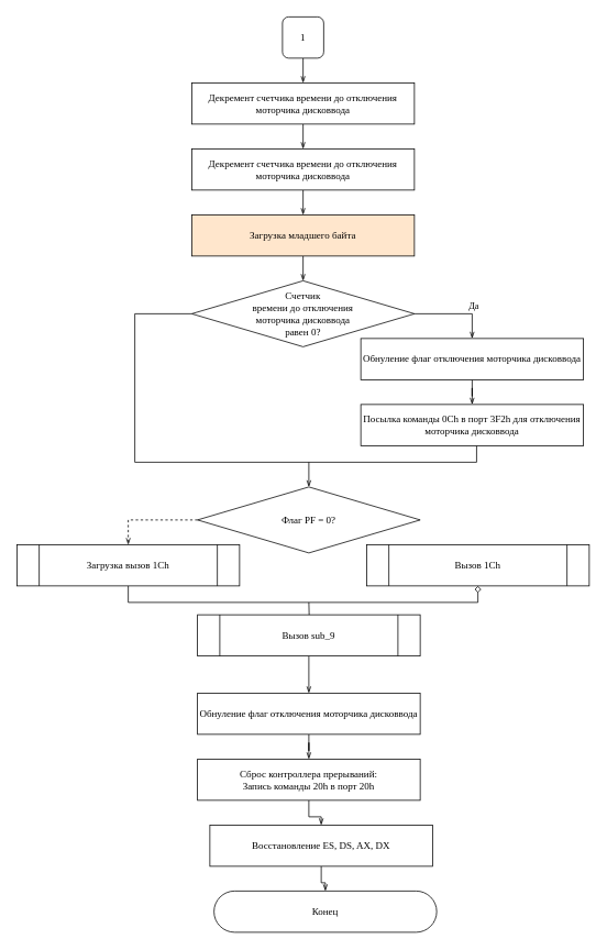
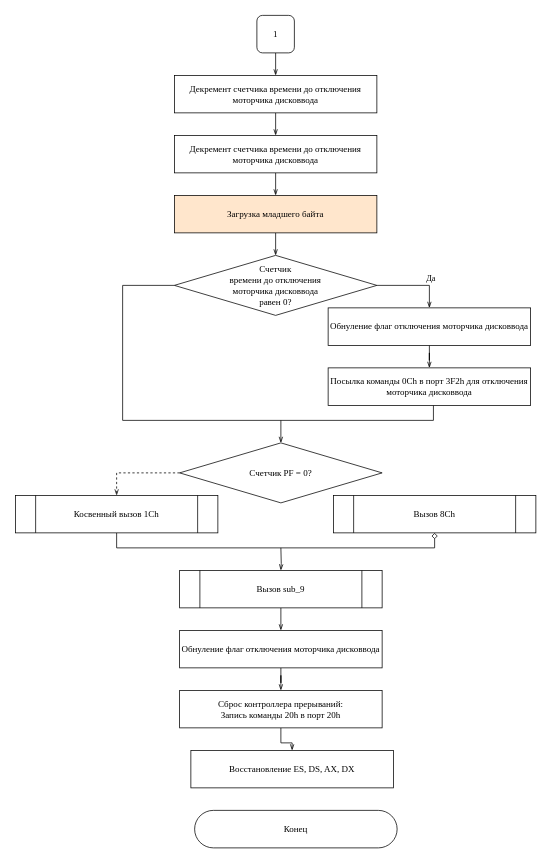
  <mxCell id="0" />
  <mxCell id="1" parent="0" />
  <mxCell id="2" style="edgeStyle=orthogonalEdgeStyle;rounded=0;orthogonalLoop=1;jettySize=auto;html=1;exitX=1;exitY=0.5;exitDx=0;exitDy=0;endArrow=openThin;endFill=0;" parent="1" source="5" target="14" edge="1"><mxGeometry relative="1" as="geometry" /></mxCell>
  <mxCell id="3" value="Да" style="edgeLabel;html=1;align=center;verticalAlign=middle;resizable=0;points=[];fontFamily=Garamond;" parent="2" vertex="1" connectable="0"><mxGeometry x="0.29" y="2" relative="1" as="geometry"><mxPoint x="6" y="-8" as="offset" /></mxGeometry></mxCell>
  <mxCell id="4" style="edgeStyle=orthogonalEdgeStyle;rounded=0;orthogonalLoop=1;jettySize=auto;html=1;exitX=0;exitY=0.5;exitDx=0;exitDy=0;entryX=0.52;entryY=0.998;entryDx=0;entryDy=0;endArrow=none;endFill=0;entryPerimeter=0;" edge="1" parent="1" source="5" target="32"><mxGeometry relative="1" as="geometry"><Array as="points"><mxPoint x="163" y="380" /><mxPoint x="163" y="560" /><mxPoint x="577" y="560" /></Array></mxGeometry></mxCell>
  <mxCell id="5" value="&lt;div&gt;Счетчик&lt;/div&gt;&lt;div&gt;времени до отключения&lt;/div&gt;&lt;div&gt;моторчика дисковвода&lt;/div&gt;&lt;div&gt;равен 0?&lt;/div&gt;" style="rhombus;whiteSpace=wrap;html=1;fontFamily=Garamond;" parent="1" vertex="1"><mxGeometry x="232" y="340" width="270" height="80" as="geometry" /></mxCell>
  <mxCell id="6" style="edgeStyle=orthogonalEdgeStyle;rounded=0;orthogonalLoop=1;jettySize=auto;html=1;exitX=0.5;exitY=1;exitDx=0;exitDy=0;entryX=0.5;entryY=0;entryDx=0;entryDy=0;endArrow=openThin;endFill=0;" parent="1" source="7" target="12" edge="1"><mxGeometry relative="1" as="geometry" /></mxCell>
  <mxCell id="7" value="1" style="whiteSpace=wrap;html=1;aspect=fixed;fontFamily=Garamond;rounded=1;" parent="1" vertex="1"><mxGeometry x="342" y="20" width="50" height="50" as="geometry" /></mxCell>
  <mxCell id="8" style="edgeStyle=orthogonalEdgeStyle;rounded=0;orthogonalLoop=1;jettySize=auto;html=1;exitX=0.5;exitY=1;exitDx=0;exitDy=0;entryX=0.5;entryY=1;entryDx=0;entryDy=0;fontFamily=Garamond;endArrow=diamond;endFill=0;" parent="1" source="9" target="10" edge="1"><mxGeometry relative="1" as="geometry" /></mxCell>
- <mxCell id="9" value="Загрузка вызов 1Ch" style="shape=process;whiteSpace=wrap;html=1;backgroundOutline=1;rounded=1;arcSize=0;fontFamily=Garamond;" parent="1" vertex="1"><mxGeometry x="20" y="660" width="270" height="50" as="geometry" /></mxCell>
- <mxCell id="10" value="Вызов 1Ch" style="shape=process;whiteSpace=wrap;html=1;backgroundOutline=1;rounded=1;arcSize=0;fontFamily=Garamond;" parent="1" vertex="1"><mxGeometry x="444" y="660" width="270" height="50" as="geometry" /></mxCell>
+ <mxCell id="9" value="Косвенный вызов 1Ch" style="shape=process;whiteSpace=wrap;html=1;backgroundOutline=1;rounded=1;arcSize=0;fontFamily=Garamond;" parent="1" vertex="1"><mxGeometry x="20" y="660" width="270" height="50" as="geometry" /></mxCell>
+ <mxCell id="10" value="Вызов 8Ch" style="shape=process;whiteSpace=wrap;html=1;backgroundOutline=1;rounded=1;arcSize=0;fontFamily=Garamond;" parent="1" vertex="1"><mxGeometry x="444" y="660" width="270" height="50" as="geometry" /></mxCell>
  <mxCell id="11" style="edgeStyle=orthogonalEdgeStyle;rounded=0;orthogonalLoop=1;jettySize=auto;html=1;exitX=0.5;exitY=1;exitDx=0;exitDy=0;entryX=0.5;entryY=0;entryDx=0;entryDy=0;fontFamily=Garamond;endArrow=openThin;endFill=0;" parent="1" source="12" target="16" edge="1"><mxGeometry relative="1" as="geometry" /></mxCell>
  <mxCell id="12" value="Декремент счетчика времени до отключения моторчика дисковвода" style="rounded=1;whiteSpace=wrap;html=1;fontFamily=Garamond;arcSize=0;" parent="1" vertex="1"><mxGeometry x="232" y="100" width="270" height="50" as="geometry" /></mxCell>
  <mxCell id="13" value="" style="edgeStyle=orthogonalEdgeStyle;rounded=0;orthogonalLoop=1;jettySize=auto;html=1;endArrow=openThin;endFill=0;" edge="1" parent="1" source="14" target="32"><mxGeometry relative="1" as="geometry" /></mxCell>
  <mxCell id="14" value="Обнуление флаг отключения моторчика дисковвода" style="rounded=1;whiteSpace=wrap;html=1;fontFamily=Garamond;arcSize=0;" parent="1" vertex="1"><mxGeometry x="437" y="410" width="270" height="50" as="geometry" /></mxCell>
  <mxCell id="15" style="edgeStyle=orthogonalEdgeStyle;rounded=0;orthogonalLoop=1;jettySize=auto;html=1;exitX=0.5;exitY=1;exitDx=0;exitDy=0;entryX=0.5;entryY=0;entryDx=0;entryDy=0;fontFamily=Garamond;endArrow=openThin;endFill=0;" parent="1" source="16" target="19" edge="1"><mxGeometry relative="1" as="geometry" /></mxCell>
  <mxCell id="16" value="Декремент счетчика времени до отключения моторчика дисковвода" style="rounded=1;whiteSpace=wrap;html=1;fontFamily=Garamond;arcSize=0;" parent="1" vertex="1"><mxGeometry x="232" y="180" width="270" height="50" as="geometry" /></mxCell>
  <mxCell id="17" style="edgeStyle=orthogonalEdgeStyle;rounded=0;orthogonalLoop=1;jettySize=auto;html=1;exitX=0.5;exitY=1;exitDx=0;exitDy=0;fontFamily=Garamond;endArrow=openThin;endFill=0;" parent="1" target="24" edge="1"><mxGeometry relative="1" as="geometry"><mxPoint x="374" y="760" as="targetPoint" /><mxPoint x="374" y="730" as="sourcePoint" /></mxGeometry></mxCell>
  <mxCell id="18" style="edgeStyle=orthogonalEdgeStyle;rounded=0;orthogonalLoop=1;jettySize=auto;html=1;exitX=0.5;exitY=1;exitDx=0;exitDy=0;entryX=0.5;entryY=0;entryDx=0;entryDy=0;fontFamily=Garamond;endArrow=openThin;endFill=0;" parent="1" source="19" target="5" edge="1"><mxGeometry relative="1" as="geometry" /></mxCell>
  <mxCell id="19" value="Загрузка младшего байта " style="rounded=1;whiteSpace=wrap;html=1;fontFamily=Garamond;arcSize=0;fillColor=#ffe6cc;" parent="1" vertex="1"><mxGeometry x="232" y="260" width="270" height="50" as="geometry" /></mxCell>
  <mxCell id="20" style="edgeStyle=orthogonalEdgeStyle;rounded=0;orthogonalLoop=1;jettySize=auto;html=1;exitX=0.5;exitY=1;exitDx=0;exitDy=0;entryX=0.5;entryY=0;entryDx=0;entryDy=0;fontFamily=Garamond;endArrow=openThin;endFill=0;" parent="1" target="22" edge="1"><mxGeometry relative="1" as="geometry"><mxPoint x="374" y="560" as="sourcePoint" /></mxGeometry></mxCell>
  <mxCell id="21" style="edgeStyle=orthogonalEdgeStyle;rounded=0;orthogonalLoop=1;jettySize=auto;html=1;exitX=0;exitY=0.5;exitDx=0;exitDy=0;fontFamily=Garamond;endArrow=openThin;endFill=0;dashed=1;" parent="1" source="22" target="9" edge="1"><mxGeometry relative="1" as="geometry" /></mxCell>
- <mxCell id="22" value="Флаг PF = 0? " style="rhombus;whiteSpace=wrap;html=1;fontFamily=Garamond;" parent="1" vertex="1"><mxGeometry x="239" y="590" width="270" height="80" as="geometry" /></mxCell>
+ <mxCell id="22" value="Счетчик PF = 0? " style="rhombus;whiteSpace=wrap;html=1;fontFamily=Garamond;" parent="1" vertex="1"><mxGeometry x="239" y="590" width="270" height="80" as="geometry" /></mxCell>
  <mxCell id="23" style="edgeStyle=orthogonalEdgeStyle;rounded=0;orthogonalLoop=1;jettySize=auto;html=1;exitX=0.5;exitY=1;exitDx=0;exitDy=0;entryX=0.5;entryY=0;entryDx=0;entryDy=0;fontFamily=Garamond;endArrow=openThin;endFill=0;" parent="1" source="24" target="26" edge="1"><mxGeometry relative="1" as="geometry" /></mxCell>
- <mxCell id="24" value="Вызов sub_9" style="shape=process;whiteSpace=wrap;html=1;backgroundOutline=1;rounded=1;arcSize=0;fontFamily=Garamond;" parent="1" vertex="1"><mxGeometry x="239" y="745" width="270" height="50" as="geometry" /></mxCell>
+ <mxCell id="24" value="Вызов sub_9" style="shape=process;whiteSpace=wrap;html=1;backgroundOutline=1;rounded=1;arcSize=0;fontFamily=Garamond;" parent="1" vertex="1"><mxGeometry x="239" y="760" width="270" height="50" as="geometry" /></mxCell>
  <mxCell id="25" style="edgeStyle=orthogonalEdgeStyle;rounded=0;orthogonalLoop=1;jettySize=auto;html=1;exitX=0.5;exitY=1;exitDx=0;exitDy=0;fontFamily=Garamond;endArrow=openThin;endFill=0;" parent="1" source="26" target="28" edge="1"><mxGeometry relative="1" as="geometry" /></mxCell>
  <mxCell id="26" value="Обнуление флаг отключения моторчика дисковвода" style="rounded=1;whiteSpace=wrap;html=1;fontFamily=Garamond;arcSize=0;" parent="1" vertex="1"><mxGeometry x="239" y="840" width="270" height="50" as="geometry" /></mxCell>
  <mxCell id="27" style="edgeStyle=orthogonalEdgeStyle;rounded=0;orthogonalLoop=1;jettySize=auto;html=1;exitX=0.5;exitY=1;exitDx=0;exitDy=0;fontFamily=Garamond;endArrow=openThin;endFill=0;" parent="1" source="28" target="30" edge="1"><mxGeometry relative="1" as="geometry" /></mxCell>
  <mxCell id="28" value="Сброс контроллера прерываний:&lt;br&gt;Запись команды 20h в порт 20h" style="rounded=1;whiteSpace=wrap;html=1;fontFamily=Garamond;arcSize=0;" parent="1" vertex="1"><mxGeometry x="239" y="920" width="270" height="50" as="geometry" /></mxCell>
- <mxCell id="29" style="edgeStyle=orthogonalEdgeStyle;rounded=0;orthogonalLoop=1;jettySize=auto;html=1;exitX=0.5;exitY=1;exitDx=0;exitDy=0;fontFamily=Garamond;endArrow=openThin;endFill=0;" parent="1" source="30" target="31" edge="1"><mxGeometry relative="1" as="geometry" /></mxCell>
  <mxCell id="30" value="Восстановление ES, DS, AX, DX" style="rounded=1;whiteSpace=wrap;html=1;fontFamily=Garamond;arcSize=0;" parent="1" vertex="1"><mxGeometry x="254" y="1000" width="270" height="50" as="geometry" /></mxCell>
  <mxCell id="31" value="&lt;font face=&quot;Garamond&quot;&gt;Конец&lt;/font&gt;" style="rounded=1;whiteSpace=wrap;html=1;arcSize=50;" parent="1" vertex="1"><mxGeometry x="259" y="1080" width="270" height="50" as="geometry" /></mxCell>
  <mxCell id="32" value="Посылка команды 0Сh в порт 3F2h для отключения моторчика дисковвода" style="rounded=1;whiteSpace=wrap;html=1;fontFamily=Garamond;arcSize=0;" vertex="1" parent="1"><mxGeometry x="437" y="490" width="270" height="50" as="geometry" /></mxCell>
